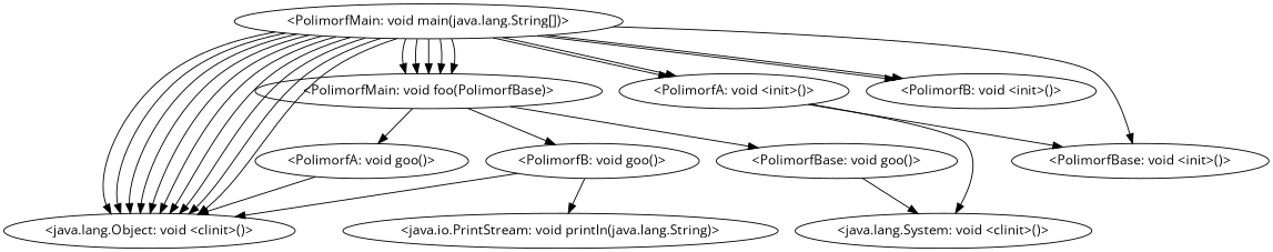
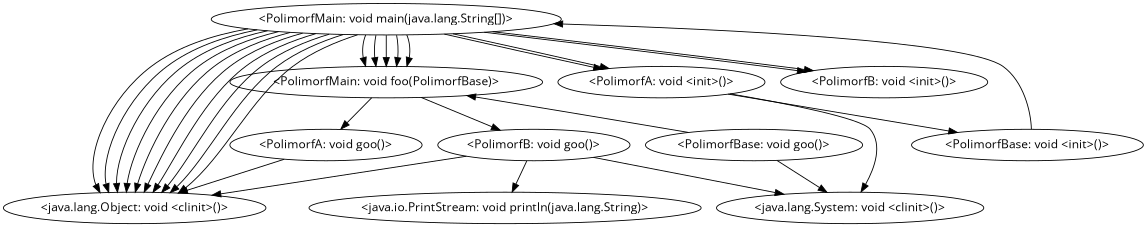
  digraph {
    fontname="Open Sans"
    node [fontname="Open Sans"]
    edge [fontname="Open Sans"]
    "<PolimorfMain: void main(java.lang.String[])>"
    "<java.lang.Object: void <clinit>()>"
    "<PolimorfMain: void foo(PolimorfBase)>"
    "<PolimorfA: void <init>()>"
    "<PolimorfB: void <init>()>"
    "<PolimorfBase: void <init>()>"
    "<PolimorfBase: void goo()>"
    "<PolimorfB: void goo()>"
    "<PolimorfA: void goo()>"
    "<java.lang.System: void <clinit>()>"
    "<java.io.PrintStream: void println(java.lang.String)>"
    "<PolimorfMain: void main(java.lang.String[])>" -> "<java.lang.Object: void <clinit>()>"
    "<PolimorfMain: void main(java.lang.String[])>" -> "<java.lang.Object: void <clinit>()>"
    "<PolimorfMain: void main(java.lang.String[])>" -> "<java.lang.Object: void <clinit>()>"
    "<PolimorfMain: void main(java.lang.String[])>" -> "<java.lang.Object: void <clinit>()>"
    "<PolimorfMain: void main(java.lang.String[])>" -> "<java.lang.Object: void <clinit>()>"
    "<PolimorfMain: void main(java.lang.String[])>" -> "<java.lang.Object: void <clinit>()>"
    "<PolimorfMain: void main(java.lang.String[])>" -> "<java.lang.Object: void <clinit>()>"
    "<PolimorfMain: void main(java.lang.String[])>" -> "<java.lang.Object: void <clinit>()>"
    "<PolimorfMain: void main(java.lang.String[])>" -> "<java.lang.Object: void <clinit>()>"
    "<PolimorfMain: void main(java.lang.String[])>" -> "<java.lang.Object: void <clinit>()>"
    "<PolimorfMain: void main(java.lang.String[])>" -> "<PolimorfMain: void foo(PolimorfBase)>"
    "<PolimorfMain: void main(java.lang.String[])>" -> "<PolimorfMain: void foo(PolimorfBase)>"
    "<PolimorfMain: void main(java.lang.String[])>" -> "<PolimorfMain: void foo(PolimorfBase)>"
    "<PolimorfMain: void main(java.lang.String[])>" -> "<PolimorfMain: void foo(PolimorfBase)>"
    "<PolimorfMain: void main(java.lang.String[])>" -> "<PolimorfMain: void foo(PolimorfBase)>"
    "<PolimorfMain: void main(java.lang.String[])>" -> "<PolimorfA: void <init>()>"
    "<PolimorfMain: void main(java.lang.String[])>" -> "<PolimorfA: void <init>()>"
    "<PolimorfMain: void main(java.lang.String[])>" -> "<PolimorfB: void <init>()>"
    "<PolimorfMain: void main(java.lang.String[])>" -> "<PolimorfB: void <init>()>"
-   "<PolimorfMain: void main(java.lang.String[])>" -> "<PolimorfBase: void <init>()>"
-   "<PolimorfMain: void foo(PolimorfBase)>" -> "<PolimorfBase: void goo()>"
+   "<PolimorfBase: void <init>()>" -> "<PolimorfMain: void main(java.lang.String[])>"
+   "<PolimorfBase: void goo()>" -> "<PolimorfMain: void foo(PolimorfBase)>"
    "<PolimorfMain: void foo(PolimorfBase)>" -> "<PolimorfB: void goo()>"
    "<PolimorfMain: void foo(PolimorfBase)>" -> "<PolimorfA: void goo()>"
    "<PolimorfA: void <init>()>" -> "<PolimorfBase: void <init>()>"
    "<PolimorfA: void <init>()>" -> "<java.lang.System: void <clinit>()>"
    "<PolimorfBase: void goo()>" -> "<java.lang.System: void <clinit>()>"
    "<PolimorfB: void goo()>" -> "<java.lang.Object: void <clinit>()>"
+   "<PolimorfB: void goo()>" -> "<java.lang.System: void <clinit>()>"
    "<PolimorfB: void goo()>" -> "<java.io.PrintStream: void println(java.lang.String)>"
    "<PolimorfA: void goo()>" -> "<java.lang.Object: void <clinit>()>"
  }
